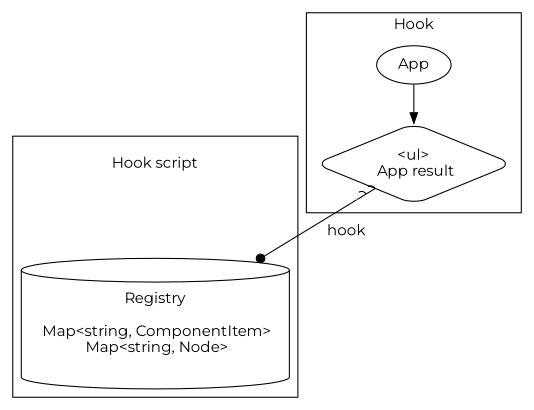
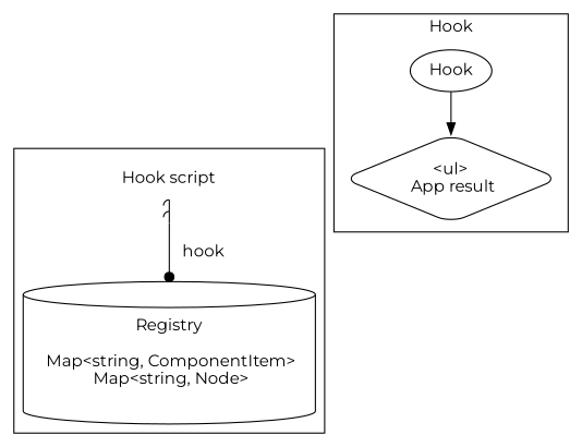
  digraph {
    compound=true
    fontname=Montserrat
    node [fontname=Montserrat]
    edge [fontname=Montserrat]
    n1 [label="Hook script" shape=none]
    n2 [label="Registry\n\n Map<string, ComponentItem>\n Map<string, Node>\n" margin="0.2,0.2" shape=cylinder width=3.5]
-   App [shape=oval]
+   App [shape=oval label=Hook]
    n4 [label="<ul>\n App result" shape=diamond style=rounded]
    subgraph cluster_1 {
      n1
      n2
    }
    subgraph cluster_2 {
      label=Hook
      App
      n4
    }
    App -> n4
-   n4 -> n2 [arrowhead=dot arrowtail=lcurvelcurve dir=both label="   hook"]
+   n1 -> n2 [arrowhead=dot arrowtail=lcurvelcurve dir=both label="   hook"]
  }
